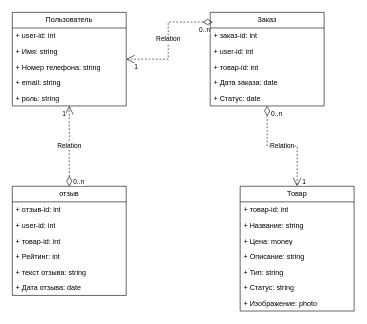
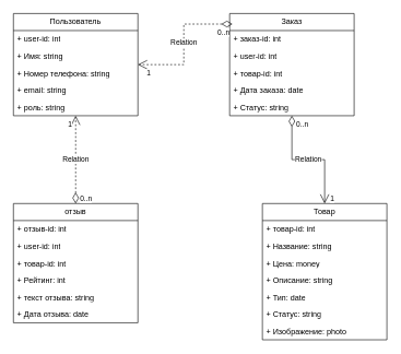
  <mxCell id="0" />
  <mxCell id="1" parent="0" />
  <mxCell id="2" value="Пользователь" style="swimlane;fontStyle=0;childLayout=stackLayout;horizontal=1;startSize=26;fillColor=none;horizontalStack=0;resizeParent=1;resizeParentMax=0;resizeLast=0;collapsible=1;marginBottom=0;whiteSpace=wrap;html=1;" vertex="1" parent="1"><mxGeometry x="20" y="20" width="190" height="156" as="geometry" /></mxCell>
  <mxCell id="3" value="+ user-id: int" style="text;strokeColor=none;fillColor=none;align=left;verticalAlign=top;spacingLeft=4;spacingRight=4;overflow=hidden;rotatable=0;points=[[0,0.5],[1,0.5]];portConstraint=eastwest;whiteSpace=wrap;html=1;" vertex="1" parent="2"><mxGeometry y="26" width="190" height="26" as="geometry" /></mxCell>
  <mxCell id="4" value="+ Имя: string" style="text;strokeColor=none;fillColor=none;align=left;verticalAlign=top;spacingLeft=4;spacingRight=4;overflow=hidden;rotatable=0;points=[[0,0.5],[1,0.5]];portConstraint=eastwest;whiteSpace=wrap;html=1;" vertex="1" parent="2"><mxGeometry y="52" width="190" height="26" as="geometry" /></mxCell>
  <mxCell id="5" value="+ Номер телефона: string" style="text;strokeColor=none;fillColor=none;align=left;verticalAlign=top;spacingLeft=4;spacingRight=4;overflow=hidden;rotatable=0;points=[[0,0.5],[1,0.5]];portConstraint=eastwest;whiteSpace=wrap;html=1;" vertex="1" parent="2"><mxGeometry y="78" width="190" height="26" as="geometry" /></mxCell>
  <mxCell id="6" value="+ email: string" style="text;strokeColor=none;fillColor=none;align=left;verticalAlign=top;spacingLeft=4;spacingRight=4;overflow=hidden;rotatable=0;points=[[0,0.5],[1,0.5]];portConstraint=eastwest;whiteSpace=wrap;html=1;" vertex="1" parent="2"><mxGeometry y="104" width="190" height="26" as="geometry" /></mxCell>
  <mxCell id="7" value="+ роль: string" style="text;strokeColor=none;fillColor=none;align=left;verticalAlign=top;spacingLeft=4;spacingRight=4;overflow=hidden;rotatable=0;points=[[0,0.5],[1,0.5]];portConstraint=eastwest;whiteSpace=wrap;html=1;" vertex="1" parent="2"><mxGeometry y="130" width="190" height="26" as="geometry" /></mxCell>
  <mxCell id="8" value="Заказ" style="swimlane;fontStyle=0;childLayout=stackLayout;horizontal=1;startSize=26;fillColor=none;horizontalStack=0;resizeParent=1;resizeParentMax=0;resizeLast=0;collapsible=1;marginBottom=0;whiteSpace=wrap;html=1;" vertex="1" parent="1"><mxGeometry x="350" y="20" width="190" height="156" as="geometry" /></mxCell>
  <mxCell id="9" value="+ заказ-id: int" style="text;strokeColor=none;fillColor=none;align=left;verticalAlign=top;spacingLeft=4;spacingRight=4;overflow=hidden;rotatable=0;points=[[0,0.5],[1,0.5]];portConstraint=eastwest;whiteSpace=wrap;html=1;" vertex="1" parent="8"><mxGeometry y="26" width="190" height="26" as="geometry" /></mxCell>
  <mxCell id="10" value="+ user-id: int" style="text;strokeColor=none;fillColor=none;align=left;verticalAlign=top;spacingLeft=4;spacingRight=4;overflow=hidden;rotatable=0;points=[[0,0.5],[1,0.5]];portConstraint=eastwest;whiteSpace=wrap;html=1;" vertex="1" parent="8"><mxGeometry y="52" width="190" height="26" as="geometry" /></mxCell>
  <mxCell id="11" value="+ товар-id: int" style="text;strokeColor=none;fillColor=none;align=left;verticalAlign=top;spacingLeft=4;spacingRight=4;overflow=hidden;rotatable=0;points=[[0,0.5],[1,0.5]];portConstraint=eastwest;whiteSpace=wrap;html=1;" vertex="1" parent="8"><mxGeometry y="78" width="190" height="26" as="geometry" /></mxCell>
  <mxCell id="12" value="+ Дата заказа: date" style="text;strokeColor=none;fillColor=none;align=left;verticalAlign=top;spacingLeft=4;spacingRight=4;overflow=hidden;rotatable=0;points=[[0,0.5],[1,0.5]];portConstraint=eastwest;whiteSpace=wrap;html=1;" vertex="1" parent="8"><mxGeometry y="104" width="190" height="26" as="geometry" /></mxCell>
- <mxCell id="13" value="+ Статус: date" style="text;strokeColor=none;fillColor=none;align=left;verticalAlign=top;spacingLeft=4;spacingRight=4;overflow=hidden;rotatable=0;points=[[0,0.5],[1,0.5]];portConstraint=eastwest;whiteSpace=wrap;html=1;" vertex="1" parent="8"><mxGeometry y="130" width="190" height="26" as="geometry" /></mxCell>
+ <mxCell id="13" value="+ Статус: string" style="text;strokeColor=none;fillColor=none;align=left;verticalAlign=top;spacingLeft=4;spacingRight=4;overflow=hidden;rotatable=0;points=[[0,0.5],[1,0.5]];portConstraint=eastwest;whiteSpace=wrap;html=1;" vertex="1" parent="8"><mxGeometry y="130" width="190" height="26" as="geometry" /></mxCell>
  <mxCell id="14" value="отзыв" style="swimlane;fontStyle=0;childLayout=stackLayout;horizontal=1;startSize=26;fillColor=none;horizontalStack=0;resizeParent=1;resizeParentMax=0;resizeLast=0;collapsible=1;marginBottom=0;whiteSpace=wrap;html=1;" vertex="1" parent="1"><mxGeometry x="20" y="310" width="190" height="182" as="geometry" /></mxCell>
  <mxCell id="15" value="+ отзыв-id: int" style="text;strokeColor=none;fillColor=none;align=left;verticalAlign=top;spacingLeft=4;spacingRight=4;overflow=hidden;rotatable=0;points=[[0,0.5],[1,0.5]];portConstraint=eastwest;whiteSpace=wrap;html=1;" vertex="1" parent="14"><mxGeometry y="26" width="190" height="26" as="geometry" /></mxCell>
  <mxCell id="16" value="+ user-id: int" style="text;strokeColor=none;fillColor=none;align=left;verticalAlign=top;spacingLeft=4;spacingRight=4;overflow=hidden;rotatable=0;points=[[0,0.5],[1,0.5]];portConstraint=eastwest;whiteSpace=wrap;html=1;" vertex="1" parent="14"><mxGeometry y="52" width="190" height="26" as="geometry" /></mxCell>
  <mxCell id="17" value="+ товар-id: int" style="text;strokeColor=none;fillColor=none;align=left;verticalAlign=top;spacingLeft=4;spacingRight=4;overflow=hidden;rotatable=0;points=[[0,0.5],[1,0.5]];portConstraint=eastwest;whiteSpace=wrap;html=1;" vertex="1" parent="14"><mxGeometry y="78" width="190" height="26" as="geometry" /></mxCell>
  <mxCell id="18" value="+ Рейтинг: int" style="text;strokeColor=none;fillColor=none;align=left;verticalAlign=top;spacingLeft=4;spacingRight=4;overflow=hidden;rotatable=0;points=[[0,0.5],[1,0.5]];portConstraint=eastwest;whiteSpace=wrap;html=1;" vertex="1" parent="14"><mxGeometry y="104" width="190" height="26" as="geometry" /></mxCell>
  <mxCell id="19" value="+ текст отзыва: string" style="text;strokeColor=none;fillColor=none;align=left;verticalAlign=top;spacingLeft=4;spacingRight=4;overflow=hidden;rotatable=0;points=[[0,0.5],[1,0.5]];portConstraint=eastwest;whiteSpace=wrap;html=1;" vertex="1" parent="14"><mxGeometry y="130" width="190" height="26" as="geometry" /></mxCell>
  <mxCell id="20" value="+ Дата отзыва: date" style="text;strokeColor=none;fillColor=none;align=left;verticalAlign=top;spacingLeft=4;spacingRight=4;overflow=hidden;rotatable=0;points=[[0,0.5],[1,0.5]];portConstraint=eastwest;whiteSpace=wrap;html=1;" vertex="1" parent="14"><mxGeometry y="156" width="190" height="26" as="geometry" /></mxCell>
  <mxCell id="21" value="Товар" style="swimlane;fontStyle=0;childLayout=stackLayout;horizontal=1;startSize=26;fillColor=none;horizontalStack=0;resizeParent=1;resizeParentMax=0;resizeLast=0;collapsible=1;marginBottom=0;whiteSpace=wrap;html=1;" vertex="1" parent="1"><mxGeometry x="400" y="310" width="190" height="208" as="geometry" /></mxCell>
  <mxCell id="22" value="+ товар-id: int" style="text;strokeColor=none;fillColor=none;align=left;verticalAlign=top;spacingLeft=4;spacingRight=4;overflow=hidden;rotatable=0;points=[[0,0.5],[1,0.5]];portConstraint=eastwest;whiteSpace=wrap;html=1;" vertex="1" parent="21"><mxGeometry y="26" width="190" height="26" as="geometry" /></mxCell>
  <mxCell id="23" value="+ Название: string" style="text;strokeColor=none;fillColor=none;align=left;verticalAlign=top;spacingLeft=4;spacingRight=4;overflow=hidden;rotatable=0;points=[[0,0.5],[1,0.5]];portConstraint=eastwest;whiteSpace=wrap;html=1;" vertex="1" parent="21"><mxGeometry y="52" width="190" height="26" as="geometry" /></mxCell>
  <mxCell id="24" value="+ Цена: money" style="text;strokeColor=none;fillColor=none;align=left;verticalAlign=top;spacingLeft=4;spacingRight=4;overflow=hidden;rotatable=0;points=[[0,0.5],[1,0.5]];portConstraint=eastwest;whiteSpace=wrap;html=1;" vertex="1" parent="21"><mxGeometry y="78" width="190" height="26" as="geometry" /></mxCell>
  <mxCell id="25" value="+ Описание: string" style="text;strokeColor=none;fillColor=none;align=left;verticalAlign=top;spacingLeft=4;spacingRight=4;overflow=hidden;rotatable=0;points=[[0,0.5],[1,0.5]];portConstraint=eastwest;whiteSpace=wrap;html=1;" vertex="1" parent="21"><mxGeometry y="104" width="190" height="26" as="geometry" /></mxCell>
- <mxCell id="26" value="+ Тип: string" style="text;strokeColor=none;fillColor=none;align=left;verticalAlign=top;spacingLeft=4;spacingRight=4;overflow=hidden;rotatable=0;points=[[0,0.5],[1,0.5]];portConstraint=eastwest;whiteSpace=wrap;html=1;" vertex="1" parent="21"><mxGeometry y="130" width="190" height="26" as="geometry" /></mxCell>
+ <mxCell id="26" value="+ Тип: date" style="text;strokeColor=none;fillColor=none;align=left;verticalAlign=top;spacingLeft=4;spacingRight=4;overflow=hidden;rotatable=0;points=[[0,0.5],[1,0.5]];portConstraint=eastwest;whiteSpace=wrap;html=1;" vertex="1" parent="21"><mxGeometry y="130" width="190" height="26" as="geometry" /></mxCell>
  <mxCell id="27" value="+ Статус&lt;span style=&quot;color: rgba(0, 0, 0, 0); font-family: monospace; font-size: 0px; text-wrap: nowrap;&quot;&gt;%3CmxGraphModel%3E%3Croot%3E%3CmxCell%20id%3D%220%22%2F%3E%3CmxCell%20id%3D%221%22%20parent%3D%220%22%2F%3E%3CmxCell%20id%3D%222%22%20value%3D%22%2B%20%D0%A2%D0%B8%D0%BF%3A%20string%22%20style%3D%22text%3BstrokeColor%3Dnone%3BfillColor%3Dnone%3Balign%3Dleft%3BverticalAlign%3Dtop%3BspacingLeft%3D4%3BspacingRight%3D4%3Boverflow%3Dhidden%3Brotatable%3D0%3Bpoints%3D%5B%5B0%2C0.5%5D%2C%5B1%2C0.5%5D%5D%3BportConstraint%3Deastwest%3BwhiteSpace%3Dwrap%3Bhtml%3D1%3B%22%20vertex%3D%221%22%20parent%3D%221%22%3E%3CmxGeometry%20x%3D%22470%22%20y%3D%22430%22%20width%3D%22190%22%20height%3D%2226%22%20as%3D%22geometry%22%2F%3E%3C%2FmxCell%3E%3C%2Froot%3E%3C%2FmxGraphModel%3E&lt;/span&gt;: string" style="text;strokeColor=none;fillColor=none;align=left;verticalAlign=top;spacingLeft=4;spacingRight=4;overflow=hidden;rotatable=0;points=[[0,0.5],[1,0.5]];portConstraint=eastwest;whiteSpace=wrap;html=1;" vertex="1" parent="21"><mxGeometry y="156" width="190" height="26" as="geometry" /></mxCell>
  <mxCell id="28" value="+ Изображение&lt;span style=&quot;color: rgba(0, 0, 0, 0); font-family: monospace; font-size: 0px; text-wrap: nowrap;&quot;&gt;%3CmxGraphModel%3E%3Croot%3E%3CmxCell%20id%3D%220%22%2F%3E%3CmxCell%20id%3D%221%22%20parent%3D%220%22%2F%3E%3CmxCell%20id%3D%222%22%20value%3D%22%2B%20%D0%A2%D0%B8%D0%BF%3A%20string%22%20style%3D%22text%3BstrokeColor%3Dnone%3BfillColor%3Dnone%3Balign%3Dleft%3BverticalAlign%3Dtop%3BspacingLeft%3D4%3BspacingRight%3D4%3Boverflow%3Dhidden%3Brotatable%3D0%3Bpoints%3D%5B%5B0%2C0.5%5D%2C%5B1%2C0.5%5D%5D%3BportConstraint%3Deastwest%3BwhiteSpace%3Dwrap%3Bhtml%3D1%3B%22%20vertex%3D%221%22%20parent%3D%221%22%3E%3CmxGeometry%20x%3D%22470%22%20y%3D%22430%22%20width%3D%22190%22%20height%3D%2226%22%20as%3D%22geometry%22%2F%3E%3C%2FmxCell%3E%3C%2Froot%3E%3C%2FmxGraphModel%3E&lt;/span&gt;: photo" style="text;strokeColor=none;fillColor=none;align=left;verticalAlign=top;spacingLeft=4;spacingRight=4;overflow=hidden;rotatable=0;points=[[0,0.5],[1,0.5]];portConstraint=eastwest;whiteSpace=wrap;html=1;" vertex="1" parent="21"><mxGeometry y="182" width="190" height="26" as="geometry" /></mxCell>
  <mxCell id="29" value="Relation" style="endArrow=open;html=1;endSize=12;startArrow=diamondThin;startSize=14;startFill=0;edgeStyle=orthogonalEdgeStyle;rounded=0;exitX=0.023;exitY=0.103;exitDx=0;exitDy=0;exitPerimeter=0;dashed=1;" edge="1" parent="1" source="8" target="2"><mxGeometry relative="1" as="geometry"><mxPoint x="260" y="200" as="sourcePoint" /><mxPoint x="420" y="200" as="targetPoint" /></mxGeometry></mxCell>
  <mxCell id="30" value="0..n" style="edgeLabel;resizable=0;html=1;align=left;verticalAlign=top;" connectable="0" vertex="1" parent="29"><mxGeometry x="-1" relative="1" as="geometry"><mxPoint x="-24" as="offset" /></mxGeometry></mxCell>
  <mxCell id="31" value="1" style="edgeLabel;resizable=0;html=1;align=right;verticalAlign=top;" connectable="0" vertex="1" parent="29"><mxGeometry x="1" relative="1" as="geometry"><mxPoint x="20" as="offset" /></mxGeometry></mxCell>
  <mxCell id="32" value="Relation" style="endArrow=open;html=1;endSize=12;startArrow=diamondThin;startSize=14;startFill=0;edgeStyle=orthogonalEdgeStyle;rounded=0;exitX=0.5;exitY=0;exitDx=0;exitDy=0;dashed=1;" edge="1" parent="1" source="14" target="2"><mxGeometry relative="1" as="geometry"><mxPoint x="230" y="200" as="sourcePoint" /><mxPoint x="390" y="200" as="targetPoint" /></mxGeometry></mxCell>
  <mxCell id="33" value="0..n" style="edgeLabel;resizable=0;html=1;align=left;verticalAlign=top;" connectable="0" vertex="1" parent="32"><mxGeometry x="-1" relative="1" as="geometry"><mxPoint x="5" y="-20" as="offset" /></mxGeometry></mxCell>
  <mxCell id="34" value="1" style="edgeLabel;resizable=0;html=1;align=right;verticalAlign=top;" connectable="0" vertex="1" parent="32"><mxGeometry x="1" relative="1" as="geometry"><mxPoint x="-5" as="offset" /></mxGeometry></mxCell>
- <mxCell id="35" value="Relation" style="endArrow=open;html=1;endSize=12;startArrow=diamondThin;startSize=14;startFill=0;edgeStyle=orthogonalEdgeStyle;rounded=0;entryX=0.5;entryY=0;entryDx=0;entryDy=0;dashed=1;" edge="1" parent="1" source="8" target="21"><mxGeometry relative="1" as="geometry"><mxPoint x="660" y="220" as="sourcePoint" /><mxPoint x="820" y="220" as="targetPoint" /></mxGeometry></mxCell>
+ <mxCell id="35" value="Relation" style="endArrow=open;html=1;endSize=12;startArrow=diamondThin;startSize=14;startFill=0;edgeStyle=orthogonalEdgeStyle;rounded=0;entryX=0.5;entryY=0;entryDx=0;entryDy=0;" edge="1" parent="1" source="8" target="21"><mxGeometry relative="1" as="geometry"><mxPoint x="660" y="220" as="sourcePoint" /><mxPoint x="820" y="220" as="targetPoint" /></mxGeometry></mxCell>
  <mxCell id="36" value="0..n" style="edgeLabel;resizable=0;html=1;align=left;verticalAlign=top;" connectable="0" vertex="1" parent="35"><mxGeometry x="-1" relative="1" as="geometry"><mxPoint x="5" as="offset" /></mxGeometry></mxCell>
  <mxCell id="37" value="1" style="edgeLabel;resizable=0;html=1;align=right;verticalAlign=top;" connectable="0" vertex="1" parent="35"><mxGeometry x="1" relative="1" as="geometry"><mxPoint x="15" y="-20" as="offset" /></mxGeometry></mxCell>
